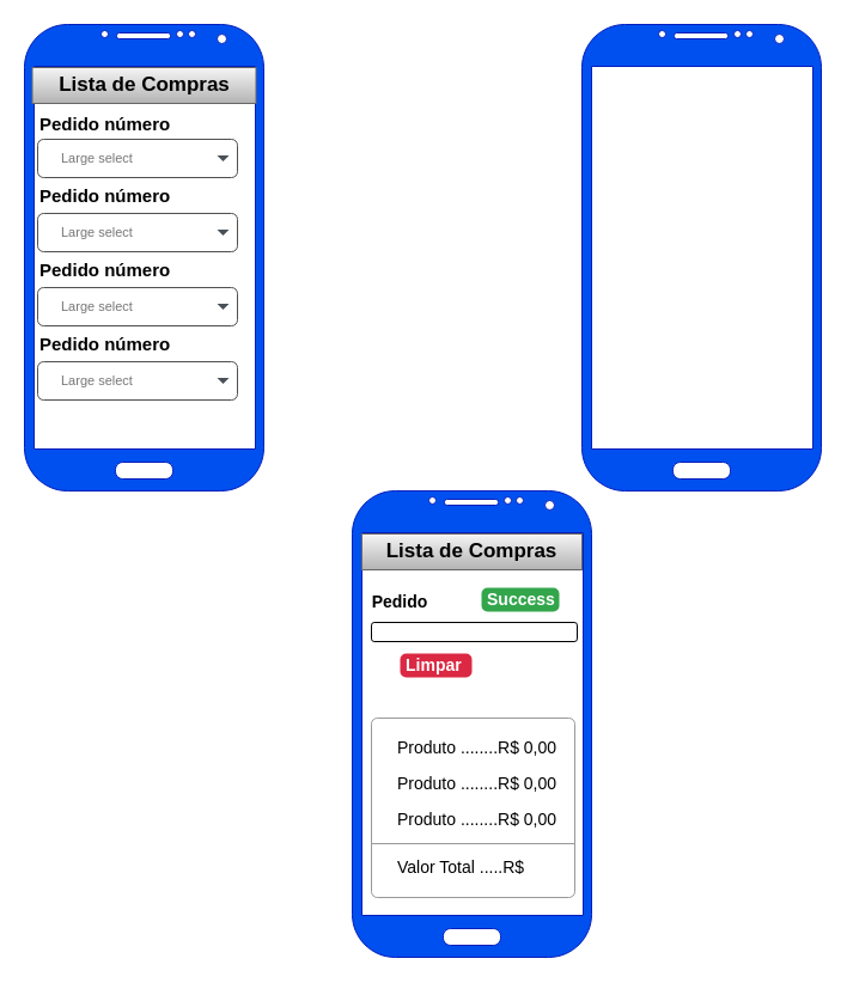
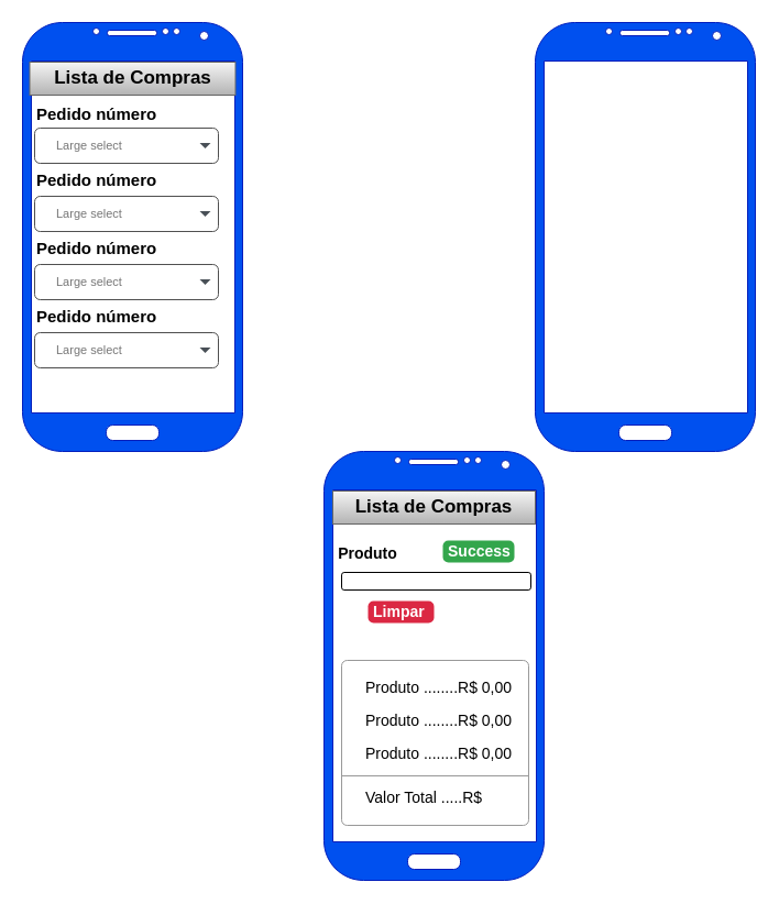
  <mxCell id="0" />
  <mxCell id="1" parent="0" />
  <mxCell id="2" value="" style="verticalLabelPosition=bottom;verticalAlign=top;html=1;shadow=0;dashed=0;strokeWidth=1;shape=mxgraph.android.phone2;strokeColor=#001DBC;fillColor=#0050ef;fontColor=#ffffff;" parent="1" vertex="1"><mxGeometry x="20" y="20" width="200" height="390" as="geometry" /></mxCell>
  <mxCell id="3" value="Large select" style="html=1;shadow=0;dashed=0;shape=mxgraph.bootstrap.rrect;rSize=5;strokeColor=#505050;strokeWidth=1;fillColor=#ffffff;fontColor=#777777;whiteSpace=wrap;align=left;verticalAlign=middle;fontStyle=0;fontSize=11;spacing=20;" parent="1" vertex="1"><mxGeometry x="31" y="240" width="167" height="32" as="geometry" /></mxCell>
  <mxCell id="4" value="" style="shape=triangle;direction=south;fillColor=#495057;strokeColor=none;perimeter=none;" parent="3" vertex="1"><mxGeometry x="1" y="0.5" width="10" height="5" relative="1" as="geometry"><mxPoint x="-17" y="-2.5" as="offset" /></mxGeometry></mxCell>
  <mxCell id="5" value="Large select" style="html=1;shadow=0;dashed=0;shape=mxgraph.bootstrap.rrect;rSize=5;strokeColor=#505050;strokeWidth=1;fillColor=#ffffff;fontColor=#777777;whiteSpace=wrap;align=left;verticalAlign=middle;fontStyle=0;fontSize=11;spacing=20;" parent="1" vertex="1"><mxGeometry x="31" y="302" width="167" height="32" as="geometry" /></mxCell>
  <mxCell id="6" value="" style="shape=triangle;direction=south;fillColor=#495057;strokeColor=none;perimeter=none;" parent="5" vertex="1"><mxGeometry x="1" y="0.5" width="10" height="5" relative="1" as="geometry"><mxPoint x="-17" y="-2.5" as="offset" /></mxGeometry></mxCell>
  <mxCell id="7" value="Large select" style="html=1;shadow=0;dashed=0;shape=mxgraph.bootstrap.rrect;rSize=5;strokeColor=#505050;strokeWidth=1;fillColor=#ffffff;fontColor=#777777;whiteSpace=wrap;align=left;verticalAlign=middle;fontStyle=0;fontSize=11;spacing=20;" parent="1" vertex="1"><mxGeometry x="31" y="178" width="167" height="32" as="geometry" /></mxCell>
  <mxCell id="8" value="" style="shape=triangle;direction=south;fillColor=#495057;strokeColor=none;perimeter=none;" parent="7" vertex="1"><mxGeometry x="1" y="0.5" width="10" height="5" relative="1" as="geometry"><mxPoint x="-17" y="-2.5" as="offset" /></mxGeometry></mxCell>
  <mxCell id="9" value="Large select" style="html=1;shadow=0;dashed=0;shape=mxgraph.bootstrap.rrect;rSize=5;strokeColor=#505050;strokeWidth=1;fillColor=#ffffff;fontColor=#777777;whiteSpace=wrap;align=left;verticalAlign=middle;fontStyle=0;fontSize=11;spacing=20;" parent="1" vertex="1"><mxGeometry x="31" y="116" width="167" height="32" as="geometry" /></mxCell>
  <mxCell id="10" value="" style="shape=triangle;direction=south;fillColor=#495057;strokeColor=none;perimeter=none;" parent="9" vertex="1"><mxGeometry x="1" y="0.5" width="10" height="5" relative="1" as="geometry"><mxPoint x="-17" y="-2.5" as="offset" /></mxGeometry></mxCell>
  <mxCell id="11" value="Pedido número" style="text;html=1;align=left;verticalAlign=middle;whiteSpace=wrap;rounded=0;fontSize=15;fontStyle=1" parent="1" vertex="1"><mxGeometry x="31" y="272" width="167" height="30" as="geometry" /></mxCell>
  <mxCell id="12" value="Pedido número" style="text;html=1;align=left;verticalAlign=middle;whiteSpace=wrap;rounded=0;fontSize=15;fontStyle=1" parent="1" vertex="1"><mxGeometry x="31" y="210" width="167" height="30" as="geometry" /></mxCell>
  <mxCell id="13" value="Pedido número" style="text;html=1;align=left;verticalAlign=middle;whiteSpace=wrap;rounded=0;fontSize=15;fontStyle=1" parent="1" vertex="1"><mxGeometry x="31" y="148" width="167" height="30" as="geometry" /></mxCell>
  <mxCell id="14" value="Pedido número" style="text;html=1;align=left;verticalAlign=middle;whiteSpace=wrap;rounded=0;fontSize=15;fontStyle=1" parent="1" vertex="1"><mxGeometry x="31" y="88" width="167" height="30" as="geometry" /></mxCell>
  <mxCell id="15" value="" style="verticalLabelPosition=bottom;verticalAlign=top;html=1;shadow=0;dashed=0;strokeWidth=1;shape=mxgraph.android.phone2;strokeColor=#001DBC;fillColor=#0050ef;fontColor=#ffffff;" vertex="1" parent="1"><mxGeometry x="294" y="410" width="200" height="390" as="geometry" /></mxCell>
  <mxCell id="16" value="Lista de Compras" style="text;html=1;align=center;verticalAlign=middle;whiteSpace=wrap;rounded=0;fontSize=17;fontStyle=1;labelBackgroundColor=none;labelBorderColor=none;fillColor=#f5f5f5;gradientColor=#b3b3b3;strokeColor=#666666;" vertex="1" parent="1"><mxGeometry x="302" y="446" width="184" height="30" as="geometry" /></mxCell>
  <mxCell id="17" value="Lista de Compras" style="text;html=1;align=center;verticalAlign=middle;whiteSpace=wrap;rounded=0;fontSize=17;fontStyle=1;labelBackgroundColor=none;labelBorderColor=none;fillColor=#f5f5f5;gradientColor=#b3b3b3;strokeColor=#666666;" vertex="1" parent="1"><mxGeometry x="26.5" y="56" width="187" height="30" as="geometry" /></mxCell>
- <mxCell id="18" value="Pedido" style="text;html=1;align=center;verticalAlign=middle;whiteSpace=wrap;rounded=0;fontSize=14;fontStyle=1" vertex="1" parent="1"><mxGeometry x="304" y="488" width="60" height="30" as="geometry" /></mxCell>
+ <mxCell id="18" value="Produto" style="text;html=1;align=center;verticalAlign=middle;whiteSpace=wrap;rounded=0;fontSize=14;fontStyle=1" vertex="1" parent="1"><mxGeometry x="304" y="488" width="60" height="30" as="geometry" /></mxCell>
  <mxCell id="19" value="" style="rounded=1;whiteSpace=wrap;html=1;align=left;" vertex="1" parent="1"><mxGeometry x="310" y="520" width="172" height="16" as="geometry" /></mxCell>
  <mxCell id="20" value="Success" style="html=1;shadow=0;dashed=0;shape=mxgraph.bootstrap.rrect;rSize=5;strokeColor=none;strokeWidth=1;fillColor=#33A64C;fontColor=#FFFFFF;whiteSpace=wrap;align=left;verticalAlign=middle;spacingLeft=0;fontStyle=1;fontSize=14;spacing=5;" vertex="1" parent="1"><mxGeometry x="402" y="491" width="65" height="20" as="geometry" /></mxCell>
  <mxCell id="21" value="" style="swimlane;container=1;shape=mxgraph.bootstrap.rrect;rSize=5;strokeColor=#999999;fillColor=#ffffff;fontStyle=0;childLayout=stackLayout;horizontal=1;startSize=0;horizontalStack=0;resizeParent=1;resizeParentMax=0;resizeLast=0;collapsible=0;marginBottom=0;whiteSpace=wrap;html=1;marginTop=10;marginBottom=10;" vertex="1" parent="1"><mxGeometry x="310" y="600" width="170" height="150" as="geometry" /></mxCell>
  <mxCell id="22" value="Produto ........R$ 0,00" style="text;align=left;verticalAlign=middle;spacingLeft=20;spacingRight=10;overflow=hidden;points=[[0,0.5],[1,0.5]];portConstraint=eastwest;rotatable=0;whiteSpace=wrap;html=1;fontColor=inherit;fontSize=14;fontStyle=0;" vertex="1" parent="21"><mxGeometry y="10" width="170" height="30" as="geometry" /></mxCell>
  <mxCell id="23" value="Produto ........R$ 0,00" style="text;align=left;verticalAlign=middle;spacingLeft=20;spacingRight=10;overflow=hidden;points=[[0,0.5],[1,0.5]];portConstraint=eastwest;rotatable=0;whiteSpace=wrap;html=1;fontColor=inherit;fontSize=14;fontStyle=0;" vertex="1" parent="21"><mxGeometry y="40" width="170" height="30" as="geometry" /></mxCell>
  <mxCell id="24" value="Produto ........R$ 0,00" style="text;align=left;verticalAlign=middle;spacingLeft=20;spacingRight=10;overflow=hidden;points=[[0,0.5],[1,0.5]];portConstraint=eastwest;rotatable=0;whiteSpace=wrap;html=1;fontColor=inherit;fontSize=14;fontStyle=0;" vertex="1" parent="21"><mxGeometry y="70" width="170" height="30" as="geometry" /></mxCell>
  <mxCell id="25" value="" style="text;shape=line;strokeColor=inherit;align=center;verticalAlign=middle;spacingLeft=20;spacingRight=10;overflow=hidden;points=[[0,0.5],[1,0.5]];portConstraint=eastwest;rotatable=0;whiteSpace=wrap;html=1;fontColor=inherit;" vertex="1" parent="21"><mxGeometry y="100" width="170" height="10" as="geometry" /></mxCell>
  <mxCell id="26" value="Valor Total .....R$&amp;nbsp;" style="text;align=left;verticalAlign=middle;spacingLeft=20;spacingRight=10;overflow=hidden;points=[[0,0.5],[1,0.5]];portConstraint=eastwest;rotatable=0;whiteSpace=wrap;html=1;fontColor=inherit;fontSize=14;fontStyle=0;" vertex="1" parent="21"><mxGeometry y="110" width="170" height="30" as="geometry" /></mxCell>
  <mxCell id="27" value="Limpar" style="html=1;shadow=0;dashed=0;shape=mxgraph.bootstrap.rrect;rSize=5;strokeColor=none;strokeWidth=1;fillColor=#DB2843;fontColor=#FFFFFF;whiteSpace=wrap;align=left;verticalAlign=middle;spacingLeft=0;fontStyle=1;fontSize=14;spacing=5;" vertex="1" parent="1"><mxGeometry x="334" y="546" width="60" height="20" as="geometry" /></mxCell>
  <mxCell id="28" value="" style="verticalLabelPosition=bottom;verticalAlign=top;html=1;shadow=0;dashed=0;strokeWidth=1;shape=mxgraph.android.phone2;strokeColor=#001DBC;fillColor=#0050ef;fontColor=#ffffff;" vertex="1" parent="1"><mxGeometry x="486" y="20" width="200" height="390" as="geometry" /></mxCell>
